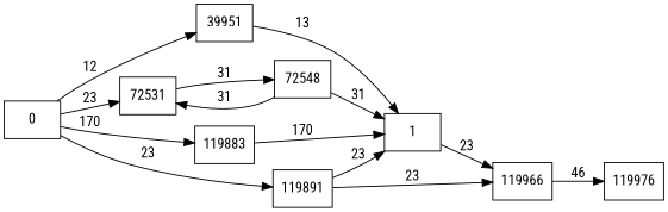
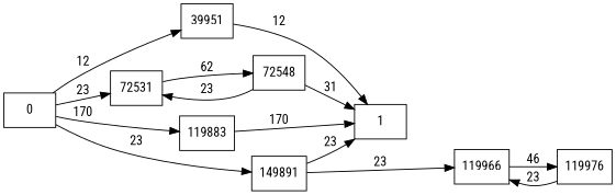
  digraph {
    fontname="Roboto Condensed"
    rankdir=LR
    node [fontname="Roboto Condensed" shape=rectangle]
    edge [fontname="Roboto Condensed"]
    n1 [label=39951]
    1
    72531
    72548
    119883
-   119891
+   119891 [label=149891]
    119966
    119976
    0
-   n1 -> 1 [label=13]
-   72531 -> 72548 [label=31]
+   n1 -> 1 [label=12]
+   72531 -> 72548 [label=62]
    72548 -> 1 [label=31]
-   72548 -> 72531 [label=31]
+   72548 -> 72531 [label=23]
    119883 -> 1 [label=170]
    119891 -> 1 [label=23]
    119891 -> 119966 [label=23]
    119966 -> 119976 [label=46]
-   1 -> 119966 [label=23]
+   119976 -> 119966 [label=23]
    0 -> n1 [label=12]
    0 -> 72531 [label=23]
    0 -> 119883 [label=170]
    0 -> 119891 [label=23]
  }
